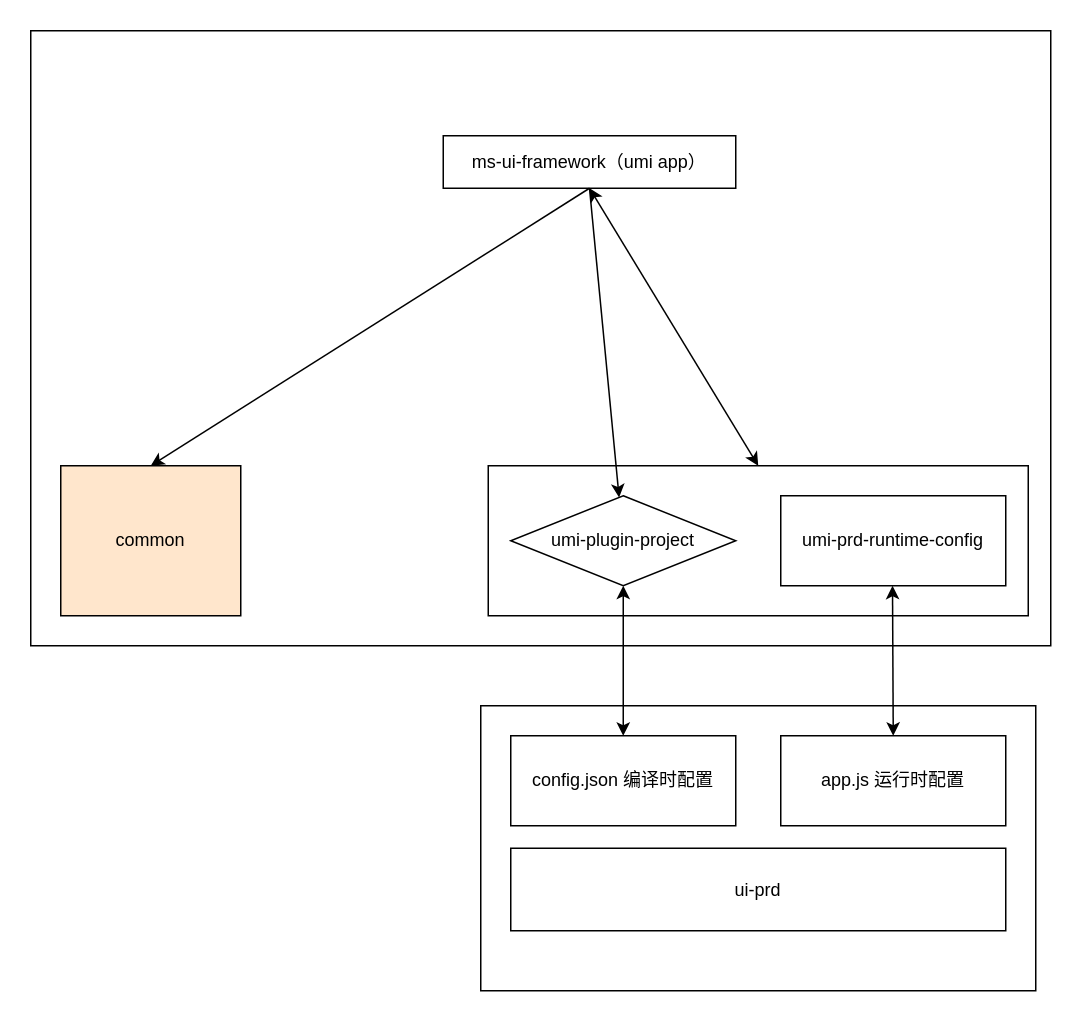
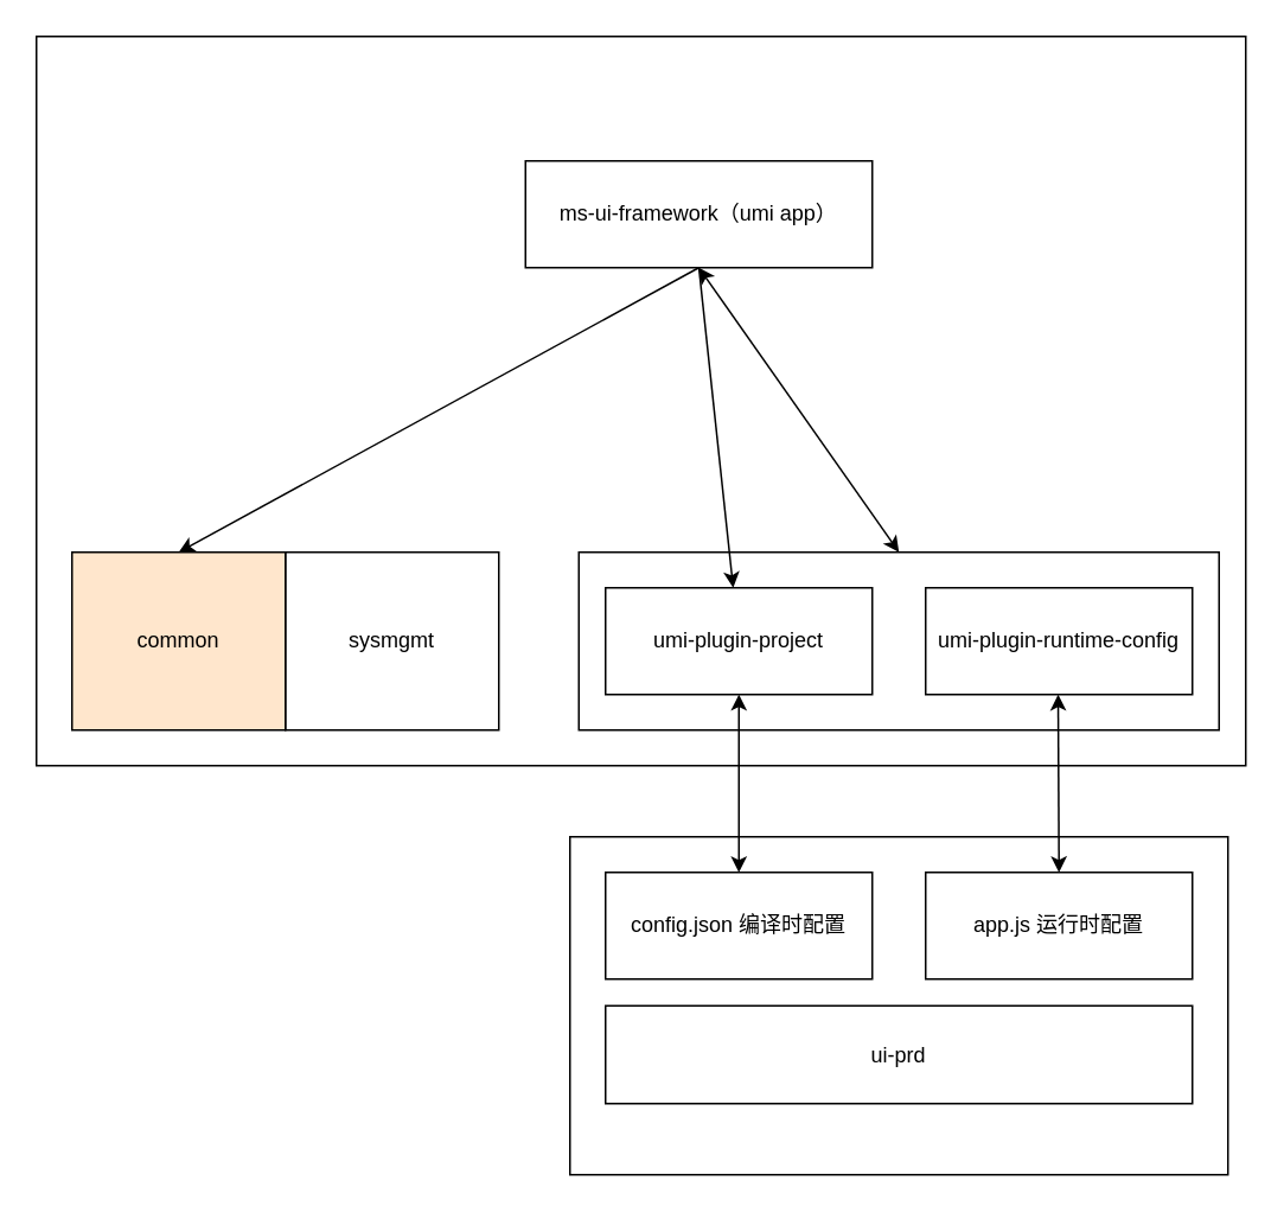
  <mxCell id="0" />
  <mxCell id="1" parent="0" />
  <mxCell id="2" value="" style="rounded=0;whiteSpace=wrap;html=1;fillColor=none;" vertex="1" parent="1"><mxGeometry x="20" y="20" width="680" height="410" as="geometry" /></mxCell>
  <mxCell id="3" value="" style="rounded=0;whiteSpace=wrap;html=1;fillColor=none;" vertex="1" parent="1"><mxGeometry x="320" y="470" width="370" height="190" as="geometry" /></mxCell>
- <mxCell id="4" value="ms-ui-framework（umi app）" style="rounded=0;whiteSpace=wrap;html=1;" vertex="1" parent="1"><mxGeometry x="295" y="90" width="195" height="35" as="geometry" /></mxCell>
+ <mxCell id="4" value="ms-ui-framework（umi app）" style="rounded=0;whiteSpace=wrap;html=1;" vertex="1" parent="1"><mxGeometry x="295" y="90" width="195" height="60" as="geometry" /></mxCell>
  <mxCell id="5" value="ui-prd" style="rounded=0;whiteSpace=wrap;html=1;" vertex="1" parent="1"><mxGeometry x="340" y="565" width="330" height="55" as="geometry" /></mxCell>
+ <mxCell id="6" value="sysmgmt" style="rounded=0;whiteSpace=wrap;html=1;" vertex="1" parent="1"><mxGeometry x="160" y="310" width="120" height="100" as="geometry" /></mxCell>
  <mxCell id="7" value="common" style="rounded=0;whiteSpace=wrap;html=1;fillColor=#ffe6cc;" vertex="1" parent="1"><mxGeometry x="40" y="310" width="120" height="100" as="geometry" /></mxCell>
  <mxCell id="8" value="" style="endArrow=classic;html=1;exitX=0.5;exitY=1;exitDx=0;exitDy=0;" edge="1" parent="1" source="4" target="10"><mxGeometry width="50" height="50" relative="1" as="geometry"><mxPoint x="250" y="380" as="sourcePoint" /><mxPoint x="300" y="330" as="targetPoint" /></mxGeometry></mxCell>
  <mxCell id="9" value="" style="endArrow=classic;html=1;entryX=0.5;entryY=0;entryDx=0;entryDy=0;exitX=0.5;exitY=1;exitDx=0;exitDy=0;" edge="1" parent="1" source="4" target="7"><mxGeometry width="50" height="50" relative="1" as="geometry"><mxPoint x="250" y="380" as="sourcePoint" /><mxPoint x="300" y="330" as="targetPoint" /><Array as="points" /></mxGeometry></mxCell>
- <mxCell id="10" value="umi-plugin-project" style="rhombus;whiteSpace=wrap;html=1;" vertex="1" parent="1"><mxGeometry x="340" y="330" width="150" height="60" as="geometry" /></mxCell>
- <mxCell id="11" value="umi-prd-runtime-config" style="rounded=0;whiteSpace=wrap;html=1;" vertex="1" parent="1"><mxGeometry x="520" y="330" width="150" height="60" as="geometry" /></mxCell>
+ <mxCell id="10" value="umi-plugin-project" style="rounded=0;whiteSpace=wrap;html=1;" vertex="1" parent="1"><mxGeometry x="340" y="330" width="150" height="60" as="geometry" /></mxCell>
+ <mxCell id="11" value="umi-plugin-runtime-config" style="rounded=0;whiteSpace=wrap;html=1;" vertex="1" parent="1"><mxGeometry x="520" y="330" width="150" height="60" as="geometry" /></mxCell>
  <mxCell id="12" value="config.json 编译时配置" style="rounded=0;whiteSpace=wrap;html=1;" vertex="1" parent="1"><mxGeometry x="340" y="490" width="150" height="60" as="geometry" /></mxCell>
  <mxCell id="13" value="app.js 运行时配置" style="rounded=0;whiteSpace=wrap;html=1;" vertex="1" parent="1"><mxGeometry x="520" y="490" width="150" height="60" as="geometry" /></mxCell>
  <mxCell id="14" value="" style="endArrow=classic;startArrow=classic;html=1;entryX=0.5;entryY=1;entryDx=0;entryDy=0;exitX=0.5;exitY=0;exitDx=0;exitDy=0;" edge="1" parent="1" source="12" target="10"><mxGeometry width="50" height="50" relative="1" as="geometry"><mxPoint x="415" y="470" as="sourcePoint" /><mxPoint x="470" y="400" as="targetPoint" /></mxGeometry></mxCell>
  <mxCell id="15" value="" style="endArrow=classic;startArrow=classic;html=1;entryX=0.5;entryY=1;entryDx=0;entryDy=0;exitX=0.5;exitY=0;exitDx=0;exitDy=0;" edge="1" parent="1" source="13"><mxGeometry width="50" height="50" relative="1" as="geometry"><mxPoint x="594.5" y="470" as="sourcePoint" /><mxPoint x="594.5" y="390" as="targetPoint" /></mxGeometry></mxCell>
  <mxCell id="16" value="" style="rounded=0;whiteSpace=wrap;html=1;fillColor=none;" vertex="1" parent="1"><mxGeometry x="325" y="310" width="360" height="100" as="geometry" /></mxCell>
  <mxCell id="17" value="" style="endArrow=classic;startArrow=classic;html=1;entryX=0.5;entryY=0;entryDx=0;entryDy=0;exitX=0.5;exitY=1;exitDx=0;exitDy=0;" edge="1" parent="1" source="4" target="16"><mxGeometry width="50" height="50" relative="1" as="geometry"><mxPoint x="369" y="200" as="sourcePoint" /><mxPoint x="419" y="150" as="targetPoint" /></mxGeometry></mxCell>
